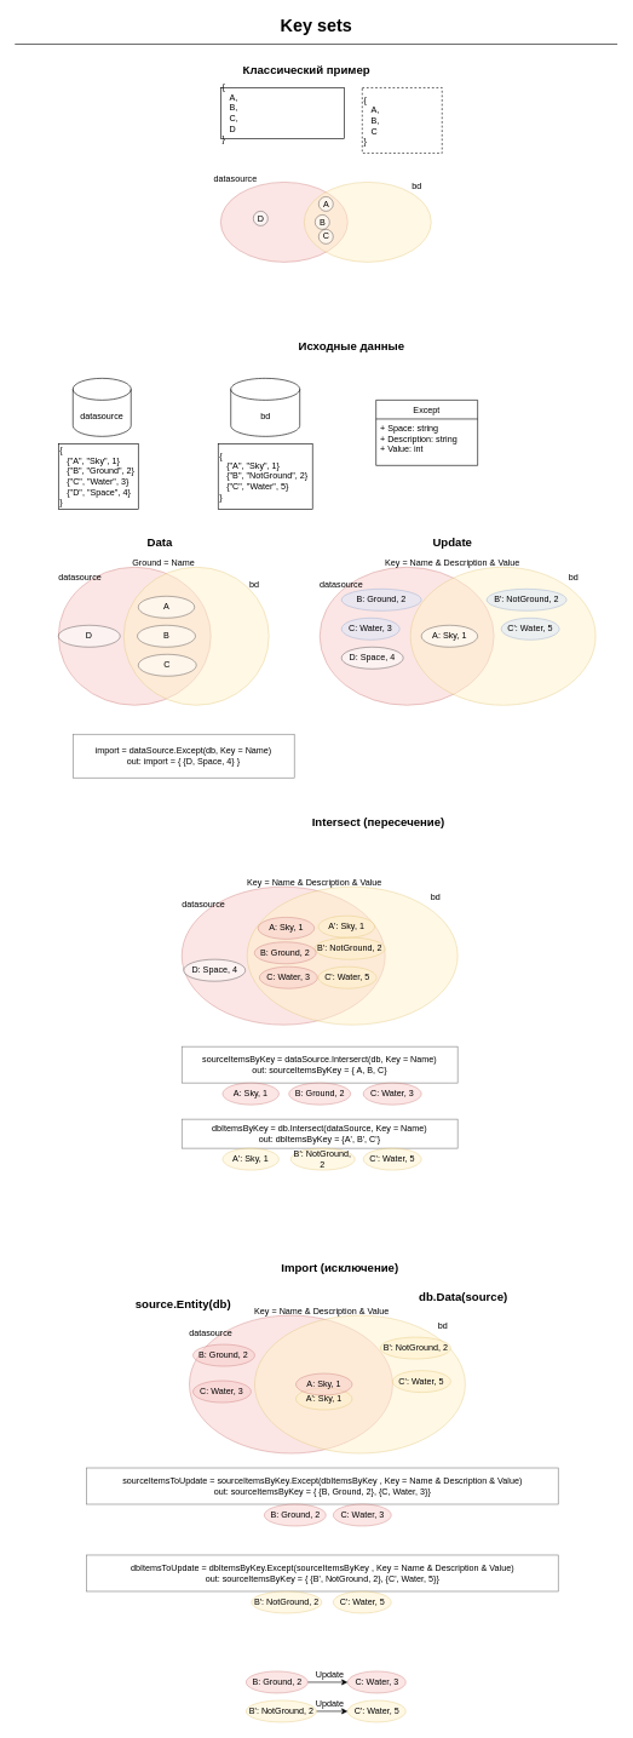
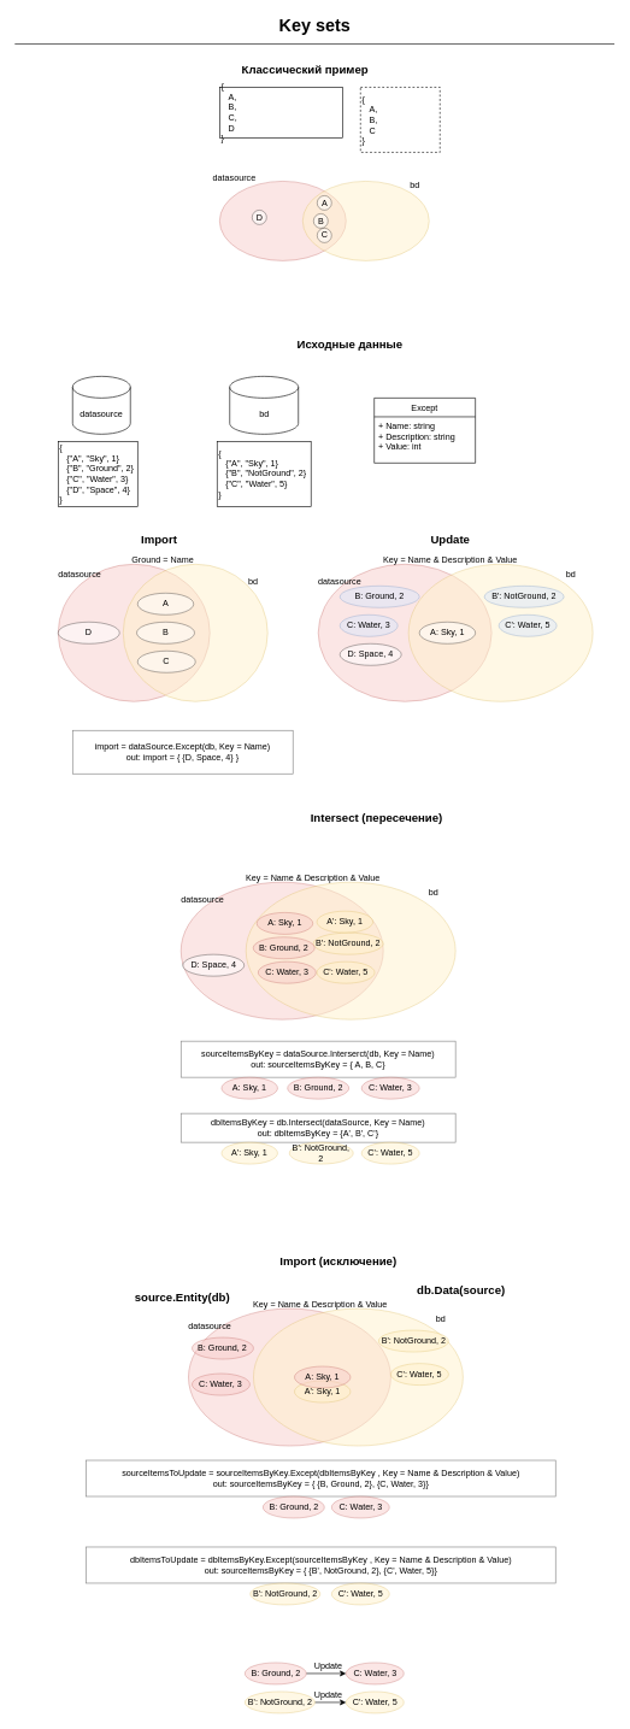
  <mxCell id="0" />
  <mxCell id="1" parent="0" />
  <mxCell id="2" value="datasource" style="shape=cylinder3;whiteSpace=wrap;html=1;boundedLbl=1;backgroundOutline=1;size=15;" vertex="1" parent="1"><mxGeometry x="100" y="520" width="80" height="80" as="geometry" /></mxCell>
  <mxCell id="3" value="bd" style="shape=cylinder3;whiteSpace=wrap;html=1;boundedLbl=1;backgroundOutline=1;size=15;" vertex="1" parent="1"><mxGeometry x="317.5" y="520" width="95" height="80" as="geometry" /></mxCell>
  <mxCell id="4" value="Except" style="swimlane;fontStyle=0;childLayout=stackLayout;horizontal=1;startSize=26;fillColor=none;horizontalStack=0;resizeParent=1;resizeParentMax=0;resizeLast=0;collapsible=1;marginBottom=0;" vertex="1" parent="1"><mxGeometry x="517.5" y="550" width="140" height="90" as="geometry" /></mxCell>
- <mxCell id="5" value="+ Space: string&#10;+ Description: string&#10;+ Value: int" style="text;strokeColor=none;fillColor=none;align=left;verticalAlign=top;spacingLeft=4;spacingRight=4;overflow=hidden;rotatable=0;points=[[0,0.5],[1,0.5]];portConstraint=eastwest;" vertex="1" parent="4"><mxGeometry y="26" width="140" height="64" as="geometry" /></mxCell>
+ <mxCell id="5" value="+ Name: string&#10;+ Description: string&#10;+ Value: int" style="text;strokeColor=none;fillColor=none;align=left;verticalAlign=top;spacingLeft=4;spacingRight=4;overflow=hidden;rotatable=0;points=[[0,0.5],[1,0.5]];portConstraint=eastwest;" vertex="1" parent="4"><mxGeometry y="26" width="140" height="64" as="geometry" /></mxCell>
  <mxCell id="6" value="{&lt;br&gt;&amp;nbsp; &amp;nbsp;{&quot;A&quot;, &quot;Sky&quot;, 1}&lt;br&gt;&amp;nbsp; &amp;nbsp;{&quot;B&quot;, &quot;Ground&quot;, 2}&lt;br&gt;&amp;nbsp; &amp;nbsp;{&quot;C&quot;, &quot;Water&quot;, 3}&lt;br&gt;&amp;nbsp; &amp;nbsp;{&quot;D&quot;, &quot;Space&quot;, 4}&lt;br&gt;}" style="html=1;align=left;" vertex="1" parent="1"><mxGeometry x="80" y="610" width="110" height="90" as="geometry" /></mxCell>
  <mxCell id="7" value="{&lt;br&gt;&amp;nbsp; &amp;nbsp;{&quot;A&quot;, &quot;Sky&quot;, 1}&lt;br&gt;&amp;nbsp; &amp;nbsp;{&quot;B&quot;, &quot;NotGround&quot;, 2}&lt;br&gt;&amp;nbsp; &amp;nbsp;{&quot;C&quot;, &quot;Water&quot;, 5}&lt;br&gt;}" style="html=1;align=left;" vertex="1" parent="1"><mxGeometry x="300" y="610" width="130" height="90" as="geometry" /></mxCell>
  <mxCell id="8" value="" style="ellipse;whiteSpace=wrap;html=1;fillColor=#f8cecc;strokeColor=#b85450;opacity=50;" vertex="1" parent="1"><mxGeometry x="80" y="780" width="210" height="190" as="geometry" /></mxCell>
  <mxCell id="9" value="" style="ellipse;whiteSpace=wrap;html=1;fillColor=#fff2cc;strokeColor=#d6b656;opacity=50;" vertex="1" parent="1"><mxGeometry x="170" y="780" width="200" height="190" as="geometry" /></mxCell>
- <mxCell id="10" value="Data" style="text;html=1;strokeColor=none;fillColor=none;align=center;verticalAlign=middle;whiteSpace=wrap;rounded=0;opacity=50;fontSize=16;fontStyle=1" vertex="1" parent="1"><mxGeometry x="190" y="730" width="60" height="30" as="geometry" /></mxCell>
+ <mxCell id="10" value="Import" style="text;html=1;strokeColor=none;fillColor=none;align=center;verticalAlign=middle;whiteSpace=wrap;rounded=0;opacity=50;fontSize=16;fontStyle=1" vertex="1" parent="1"><mxGeometry x="190" y="730" width="60" height="30" as="geometry" /></mxCell>
  <mxCell id="11" value="" style="ellipse;whiteSpace=wrap;html=1;fillColor=#f8cecc;strokeColor=#b85450;opacity=50;" vertex="1" parent="1"><mxGeometry x="440" y="780" width="240" height="190" as="geometry" /></mxCell>
  <mxCell id="12" value="" style="ellipse;whiteSpace=wrap;html=1;fillColor=#fff2cc;strokeColor=#d6b656;opacity=50;" vertex="1" parent="1"><mxGeometry x="565" y="780" width="255" height="190" as="geometry" /></mxCell>
  <mxCell id="13" value="Update" style="text;html=1;strokeColor=none;fillColor=none;align=center;verticalAlign=middle;whiteSpace=wrap;rounded=0;opacity=50;fontSize=16;fontStyle=1" vertex="1" parent="1"><mxGeometry x="593.13" y="730" width="60" height="30" as="geometry" /></mxCell>
  <mxCell id="14" value="datasource" style="text;html=1;strokeColor=none;fillColor=none;align=center;verticalAlign=middle;whiteSpace=wrap;rounded=0;fontSize=12;opacity=50;" vertex="1" parent="1"><mxGeometry x="80" y="780" width="60" height="30" as="geometry" /></mxCell>
  <mxCell id="15" value="bd" style="text;html=1;strokeColor=none;fillColor=none;align=center;verticalAlign=middle;whiteSpace=wrap;rounded=0;fontSize=12;opacity=50;" vertex="1" parent="1"><mxGeometry x="320" y="790" width="60" height="30" as="geometry" /></mxCell>
  <mxCell id="16" value="datasource" style="text;html=1;strokeColor=none;fillColor=none;align=center;verticalAlign=middle;whiteSpace=wrap;rounded=0;fontSize=12;opacity=50;" vertex="1" parent="1"><mxGeometry x="440" y="790" width="60" height="30" as="geometry" /></mxCell>
  <mxCell id="17" value="bd" style="text;html=1;strokeColor=none;fillColor=none;align=center;verticalAlign=middle;whiteSpace=wrap;rounded=0;fontSize=12;opacity=50;" vertex="1" parent="1"><mxGeometry x="760" y="780" width="60" height="30" as="geometry" /></mxCell>
  <mxCell id="18" value="" style="ellipse;whiteSpace=wrap;html=1;fillColor=#f8cecc;strokeColor=#b85450;opacity=50;" vertex="1" parent="1"><mxGeometry x="303.5" y="250" width="175" height="110" as="geometry" /></mxCell>
  <mxCell id="19" value="" style="ellipse;whiteSpace=wrap;html=1;fillColor=#fff2cc;strokeColor=#d6b656;opacity=50;" vertex="1" parent="1"><mxGeometry x="418.5" y="250" width="175" height="110" as="geometry" /></mxCell>
  <mxCell id="20" value="bd" style="text;html=1;strokeColor=none;fillColor=none;align=center;verticalAlign=middle;whiteSpace=wrap;rounded=0;fontSize=12;opacity=50;" vertex="1" parent="1"><mxGeometry x="543.5" y="240" width="60" height="30" as="geometry" /></mxCell>
  <mxCell id="21" value="datasource" style="text;html=1;strokeColor=none;fillColor=none;align=center;verticalAlign=middle;whiteSpace=wrap;rounded=0;fontSize=12;opacity=50;" vertex="1" parent="1"><mxGeometry x="293.5" y="230" width="60" height="30" as="geometry" /></mxCell>
  <mxCell id="22" value="{&lt;br&gt;&amp;nbsp; &amp;nbsp;A, &lt;br&gt;&amp;nbsp; &amp;nbsp;B, &lt;br&gt;&amp;nbsp; &amp;nbsp;C, &lt;br&gt;&amp;nbsp; &amp;nbsp;D&lt;br&gt;}" style="html=1;align=left;" vertex="1" parent="1"><mxGeometry x="303.5" y="120" width="170" height="70" as="geometry" /></mxCell>
  <mxCell id="23" value="{&lt;br&gt;&amp;nbsp; &amp;nbsp;A, &lt;br&gt;&amp;nbsp; &amp;nbsp;B, &lt;br&gt;&amp;nbsp; &amp;nbsp;C&lt;br&gt;}" style="html=1;align=left;dashed=1;" vertex="1" parent="1"><mxGeometry x="498.5" y="120" width="110" height="90" as="geometry" /></mxCell>
  <mxCell id="24" value="A" style="ellipse;whiteSpace=wrap;html=1;aspect=fixed;fontSize=12;opacity=50;" vertex="1" parent="1"><mxGeometry x="438.5" y="270" width="20" height="20" as="geometry" /></mxCell>
  <mxCell id="25" value="B" style="ellipse;whiteSpace=wrap;html=1;aspect=fixed;fontSize=12;opacity=50;" vertex="1" parent="1"><mxGeometry x="433.5" y="295" width="20" height="20" as="geometry" /></mxCell>
  <mxCell id="26" value="C" style="ellipse;whiteSpace=wrap;html=1;aspect=fixed;fontSize=12;opacity=50;" vertex="1" parent="1"><mxGeometry x="438.5" y="315" width="20" height="20" as="geometry" /></mxCell>
  <mxCell id="27" value="D" style="ellipse;whiteSpace=wrap;html=1;aspect=fixed;fontSize=12;opacity=50;" vertex="1" parent="1"><mxGeometry x="348.5" y="290" width="20" height="20" as="geometry" /></mxCell>
  <mxCell id="28" value="A" style="ellipse;whiteSpace=wrap;html=1;fontSize=12;opacity=50;" vertex="1" parent="1"><mxGeometry x="190" y="820" width="77.5" height="30" as="geometry" /></mxCell>
  <mxCell id="29" value="C" style="ellipse;whiteSpace=wrap;html=1;fontSize=12;opacity=50;" vertex="1" parent="1"><mxGeometry x="190" y="900" width="80" height="30" as="geometry" /></mxCell>
  <mxCell id="30" value="B" style="ellipse;whiteSpace=wrap;html=1;fontSize=12;opacity=50;" vertex="1" parent="1"><mxGeometry x="188.75" y="860" width="80" height="30" as="geometry" /></mxCell>
  <mxCell id="31" value="D" style="ellipse;whiteSpace=wrap;html=1;fontSize=12;opacity=50;" vertex="1" parent="1"><mxGeometry x="80" y="860" width="85" height="30" as="geometry" /></mxCell>
  <mxCell id="32" value="Ground = Name" style="text;html=1;strokeColor=none;fillColor=none;align=center;verticalAlign=middle;whiteSpace=wrap;rounded=0;fontSize=12;opacity=50;" vertex="1" parent="1"><mxGeometry x="170" y="760" width="110" height="30" as="geometry" /></mxCell>
  <mxCell id="33" value="A: Sky, 1" style="ellipse;whiteSpace=wrap;html=1;fontSize=12;opacity=50;" vertex="1" parent="1"><mxGeometry x="580" y="860" width="77.5" height="30" as="geometry" /></mxCell>
  <mxCell id="34" value="B': NotGround, 2" style="ellipse;whiteSpace=wrap;html=1;fontSize=12;opacity=50;fillColor=#dae8fc;strokeColor=#6c8ebf;" vertex="1" parent="1"><mxGeometry x="670" y="810" width="110" height="30" as="geometry" /></mxCell>
  <mxCell id="35" value="C: Water, 3" style="ellipse;whiteSpace=wrap;html=1;fontSize=12;opacity=50;fillColor=#dae8fc;strokeColor=#6c8ebf;" vertex="1" parent="1"><mxGeometry x="470" y="850" width="80" height="30" as="geometry" /></mxCell>
  <mxCell id="36" value="D: Space, 4" style="ellipse;whiteSpace=wrap;html=1;fontSize=12;opacity=50;" vertex="1" parent="1"><mxGeometry x="470" y="890" width="85" height="30" as="geometry" /></mxCell>
  <mxCell id="37" value="B: Ground, 2" style="ellipse;whiteSpace=wrap;html=1;fontSize=12;opacity=50;fillColor=#dae8fc;strokeColor=#6c8ebf;" vertex="1" parent="1"><mxGeometry x="470" y="810" width="110" height="30" as="geometry" /></mxCell>
  <mxCell id="38" value="C': Water, 5" style="ellipse;whiteSpace=wrap;html=1;fontSize=12;opacity=50;fillColor=#dae8fc;strokeColor=#6c8ebf;" vertex="1" parent="1"><mxGeometry x="690" y="850" width="80" height="30" as="geometry" /></mxCell>
  <mxCell id="39" value="Key = Name &amp;amp; Description &amp;amp; Value" style="text;html=1;strokeColor=none;fillColor=none;align=center;verticalAlign=middle;whiteSpace=wrap;rounded=0;fontSize=12;opacity=50;" vertex="1" parent="1"><mxGeometry x="510" y="760" width="226.25" height="30" as="geometry" /></mxCell>
  <mxCell id="40" style="edgeStyle=orthogonalEdgeStyle;rounded=0;orthogonalLoop=1;jettySize=auto;html=1;exitX=0.5;exitY=1;exitDx=0;exitDy=0;fontSize=12;" edge="1" parent="1" source="29" target="29"><mxGeometry relative="1" as="geometry" /></mxCell>
  <mxCell id="41" value="&lt;font style=&quot;font-size: 20px;&quot;&gt;&lt;b style=&quot;font-size: 24px;&quot;&gt;Key sets&lt;/b&gt;&lt;/font&gt;" style="text;html=1;strokeColor=none;fillColor=none;align=center;verticalAlign=middle;whiteSpace=wrap;rounded=0;fontSize=20;opacity=50;" vertex="1" parent="1"><mxGeometry x="293" y="20" width="285" height="30" as="geometry" /></mxCell>
  <mxCell id="42" value="" style="endArrow=none;html=1;rounded=0;fontSize=24;" edge="1" parent="1"><mxGeometry width="50" height="50" relative="1" as="geometry"><mxPoint x="20" y="60" as="sourcePoint" /><mxPoint x="850" y="60" as="targetPoint" /></mxGeometry></mxCell>
  <mxCell id="43" value="import = dataSource.Except(db, Key = Name)&lt;br&gt;out: import = { {D, Space, 4} }" style="rounded=0;whiteSpace=wrap;html=1;fontSize=12;opacity=50;" vertex="1" parent="1"><mxGeometry x="100" y="1010" width="305" height="60" as="geometry" /></mxCell>
  <mxCell id="44" value="sourceItemsByKey = dataSource.Interserct(db, Key = Name)&lt;br&gt;out: sourceItemsByKey = { A, B, C}" style="rounded=0;whiteSpace=wrap;html=1;fontSize=12;opacity=50;" vertex="1" parent="1"><mxGeometry x="250" y="1440" width="380" height="50" as="geometry" /></mxCell>
  <mxCell id="45" value="" style="ellipse;whiteSpace=wrap;html=1;fillColor=#f8cecc;strokeColor=#b85450;opacity=50;" vertex="1" parent="1"><mxGeometry x="250" y="1220" width="280" height="190" as="geometry" /></mxCell>
  <mxCell id="46" value="" style="ellipse;whiteSpace=wrap;html=1;fillColor=#fff2cc;strokeColor=#d6b656;opacity=50;" vertex="1" parent="1"><mxGeometry x="340" y="1220" width="290" height="190" as="geometry" /></mxCell>
  <mxCell id="47" value="Intersect (пересечение)" style="text;html=1;strokeColor=none;fillColor=none;align=center;verticalAlign=middle;whiteSpace=wrap;rounded=0;opacity=50;fontSize=16;fontStyle=1" vertex="1" parent="1"><mxGeometry x="422.5" y="1115" width="195.78" height="30" as="geometry" /></mxCell>
  <mxCell id="48" value="datasource" style="text;html=1;strokeColor=none;fillColor=none;align=center;verticalAlign=middle;whiteSpace=wrap;rounded=0;fontSize=12;opacity=50;" vertex="1" parent="1"><mxGeometry x="250" y="1230" width="60" height="30" as="geometry" /></mxCell>
  <mxCell id="49" value="bd" style="text;html=1;strokeColor=none;fillColor=none;align=center;verticalAlign=middle;whiteSpace=wrap;rounded=0;fontSize=12;opacity=50;" vertex="1" parent="1"><mxGeometry x="570" y="1220" width="60" height="30" as="geometry" /></mxCell>
  <mxCell id="50" value="A': Sky, 1" style="ellipse;whiteSpace=wrap;html=1;fontSize=12;opacity=50;fillColor=#fff2cc;strokeColor=#d6b656;" vertex="1" parent="1"><mxGeometry x="438.13" y="1260" width="77.5" height="30" as="geometry" /></mxCell>
  <mxCell id="51" value="B': NotGround, 2" style="ellipse;whiteSpace=wrap;html=1;fontSize=12;opacity=50;fillColor=#fff2cc;strokeColor=#d6b656;" vertex="1" parent="1"><mxGeometry x="433.13" y="1290" width="96.87" height="30" as="geometry" /></mxCell>
  <mxCell id="52" value="C: Water, 3" style="ellipse;whiteSpace=wrap;html=1;fontSize=12;opacity=50;fillColor=#f8cecc;strokeColor=#b85450;" vertex="1" parent="1"><mxGeometry x="356.88" y="1330" width="80" height="30" as="geometry" /></mxCell>
  <mxCell id="53" value="D: Space, 4" style="ellipse;whiteSpace=wrap;html=1;fontSize=12;opacity=50;" vertex="1" parent="1"><mxGeometry x="252.5" y="1320" width="85" height="30" as="geometry" /></mxCell>
  <mxCell id="54" value="B: Ground, 2" style="ellipse;whiteSpace=wrap;html=1;fontSize=12;opacity=50;fillColor=#f8cecc;strokeColor=#b85450;" vertex="1" parent="1"><mxGeometry x="350" y="1296" width="85" height="30" as="geometry" /></mxCell>
  <mxCell id="55" value="C': Water, 5" style="ellipse;whiteSpace=wrap;html=1;fontSize=12;opacity=50;fillColor=#fff2cc;strokeColor=#d6b656;" vertex="1" parent="1"><mxGeometry x="438.13" y="1330" width="80" height="30" as="geometry" /></mxCell>
  <mxCell id="56" value="Key = Name &amp;amp; Description &amp;amp; Value" style="text;html=1;strokeColor=none;fillColor=none;align=center;verticalAlign=middle;whiteSpace=wrap;rounded=0;fontSize=12;opacity=50;" vertex="1" parent="1"><mxGeometry x="320" y="1200" width="226.25" height="30" as="geometry" /></mxCell>
  <mxCell id="57" value="A: Sky, 1" style="ellipse;whiteSpace=wrap;html=1;fontSize=12;opacity=50;fillColor=#f8cecc;strokeColor=#b85450;" vertex="1" parent="1"><mxGeometry x="355" y="1262" width="77.5" height="30" as="geometry" /></mxCell>
  <mxCell id="58" value="A: Sky, 1" style="ellipse;whiteSpace=wrap;html=1;fontSize=12;opacity=50;fillColor=#f8cecc;strokeColor=#b85450;" vertex="1" parent="1"><mxGeometry x="306.25" y="1490" width="77.5" height="30" as="geometry" /></mxCell>
  <mxCell id="59" value="B: Ground, 2" style="ellipse;whiteSpace=wrap;html=1;fontSize=12;opacity=50;fillColor=#f8cecc;strokeColor=#b85450;" vertex="1" parent="1"><mxGeometry x="397.5" y="1490" width="85" height="30" as="geometry" /></mxCell>
  <mxCell id="60" value="C: Water, 3" style="ellipse;whiteSpace=wrap;html=1;fontSize=12;opacity=50;fillColor=#f8cecc;strokeColor=#b85450;" vertex="1" parent="1"><mxGeometry x="500" y="1490" width="80" height="30" as="geometry" /></mxCell>
  <mxCell id="61" value="dbItemsByKey = db.Intersect(dataSource, Key = Name)&lt;br&gt;out: dbItemsByKey = {A', B', C'}" style="rounded=0;whiteSpace=wrap;html=1;fontSize=12;opacity=50;" vertex="1" parent="1"><mxGeometry x="250" y="1540" width="380" height="40" as="geometry" /></mxCell>
  <mxCell id="62" value="A': Sky, 1" style="ellipse;whiteSpace=wrap;html=1;fontSize=12;opacity=50;fillColor=#fff2cc;strokeColor=#d6b656;" vertex="1" parent="1"><mxGeometry x="306.25" y="1580" width="77.5" height="30" as="geometry" /></mxCell>
  <mxCell id="63" value="B': NotGround, 2" style="ellipse;whiteSpace=wrap;html=1;fontSize=12;opacity=50;fillColor=#fff2cc;strokeColor=#d6b656;" vertex="1" parent="1"><mxGeometry x="400" y="1580" width="88.43" height="30" as="geometry" /></mxCell>
  <mxCell id="64" value="C': Water, 5" style="ellipse;whiteSpace=wrap;html=1;fontSize=12;opacity=50;fillColor=#fff2cc;strokeColor=#d6b656;" vertex="1" parent="1"><mxGeometry x="500" y="1580" width="80" height="30" as="geometry" /></mxCell>
  <mxCell id="65" value="sourceItemsToUpdate&amp;nbsp;= sourceItemsByKey.Except(dbItemsByKey&amp;nbsp;, Key = Name &amp;amp; Description &amp;amp; Value)&lt;br&gt;out: sourceItemsByKey = { {B, Ground, 2}, {C, Water, 3}}" style="rounded=0;whiteSpace=wrap;html=1;fontSize=12;opacity=50;" vertex="1" parent="1"><mxGeometry x="118.51" y="2020" width="650" height="50" as="geometry" /></mxCell>
  <mxCell id="66" value="" style="ellipse;whiteSpace=wrap;html=1;fillColor=#f8cecc;strokeColor=#b85450;opacity=50;" vertex="1" parent="1"><mxGeometry x="260.39" y="1810" width="280" height="190" as="geometry" /></mxCell>
  <mxCell id="67" value="" style="ellipse;whiteSpace=wrap;html=1;fillColor=#fff2cc;strokeColor=#d6b656;opacity=50;" vertex="1" parent="1"><mxGeometry x="350.39" y="1810" width="290" height="190" as="geometry" /></mxCell>
  <mxCell id="68" value="source.Entity(db)" style="text;html=1;strokeColor=none;fillColor=none;align=center;verticalAlign=middle;whiteSpace=wrap;rounded=0;opacity=50;fontSize=16;fontStyle=1" vertex="1" parent="1"><mxGeometry x="164.22" y="1780" width="175.78" height="30" as="geometry" /></mxCell>
  <mxCell id="69" value="datasource" style="text;html=1;strokeColor=none;fillColor=none;align=center;verticalAlign=middle;whiteSpace=wrap;rounded=0;fontSize=12;opacity=50;" vertex="1" parent="1"><mxGeometry x="260.39" y="1820" width="60" height="30" as="geometry" /></mxCell>
  <mxCell id="70" value="bd" style="text;html=1;strokeColor=none;fillColor=none;align=center;verticalAlign=middle;whiteSpace=wrap;rounded=0;fontSize=12;opacity=50;" vertex="1" parent="1"><mxGeometry x="580.39" y="1810" width="60" height="30" as="geometry" /></mxCell>
  <mxCell id="71" value="A': Sky, 1" style="ellipse;whiteSpace=wrap;html=1;fontSize=12;opacity=50;fillColor=#fff2cc;strokeColor=#d6b656;" vertex="1" parent="1"><mxGeometry x="407.11" y="1910" width="77.5" height="30" as="geometry" /></mxCell>
  <mxCell id="72" value="B': NotGround, 2" style="ellipse;whiteSpace=wrap;html=1;fontSize=12;opacity=50;fillColor=#fff2cc;strokeColor=#d6b656;" vertex="1" parent="1"><mxGeometry x="523.52" y="1840" width="96.87" height="30" as="geometry" /></mxCell>
  <mxCell id="73" value="C: Water, 3" style="ellipse;whiteSpace=wrap;html=1;fontSize=12;opacity=50;fillColor=#f8cecc;strokeColor=#b85450;" vertex="1" parent="1"><mxGeometry x="265.39" y="1900" width="80" height="30" as="geometry" /></mxCell>
  <mxCell id="74" value="B: Ground, 2" style="ellipse;whiteSpace=wrap;html=1;fontSize=12;opacity=50;fillColor=#f8cecc;strokeColor=#b85450;" vertex="1" parent="1"><mxGeometry x="265.39" y="1850" width="85" height="30" as="geometry" /></mxCell>
  <mxCell id="75" value="C': Water, 5" style="ellipse;whiteSpace=wrap;html=1;fontSize=12;opacity=50;fillColor=#fff2cc;strokeColor=#d6b656;" vertex="1" parent="1"><mxGeometry x="540.39" y="1886" width="80" height="30" as="geometry" /></mxCell>
  <mxCell id="76" value="Key = Name &amp;amp; Description &amp;amp; Value" style="text;html=1;strokeColor=none;fillColor=none;align=center;verticalAlign=middle;whiteSpace=wrap;rounded=0;fontSize=12;opacity=50;" vertex="1" parent="1"><mxGeometry x="330.39" y="1790" width="226.25" height="30" as="geometry" /></mxCell>
  <mxCell id="77" value="A: Sky, 1" style="ellipse;whiteSpace=wrap;html=1;fontSize=12;opacity=50;fillColor=#f8cecc;strokeColor=#b85450;" vertex="1" parent="1"><mxGeometry x="407.11" y="1890" width="77.5" height="30" as="geometry" /></mxCell>
  <mxCell id="78" value="dbItemsToUpdate = dbItemsByKey.Except(sourceItemsByKey , Key = Name &amp;amp; Description &amp;amp; Value)&lt;br&gt;out: sourceItemsByKey = { {B', NotGround, 2}, {C', Water, 5}}" style="rounded=0;whiteSpace=wrap;html=1;fontSize=12;opacity=50;" vertex="1" parent="1"><mxGeometry x="118.51" y="2140" width="650" height="50" as="geometry" /></mxCell>
  <mxCell id="79" value="B: Ground, 2" style="ellipse;whiteSpace=wrap;html=1;fontSize=12;opacity=50;fillColor=#f8cecc;strokeColor=#b85450;" vertex="1" parent="1"><mxGeometry x="363.51" y="2070" width="85" height="30" as="geometry" /></mxCell>
  <mxCell id="80" value="C: Water, 3" style="ellipse;whiteSpace=wrap;html=1;fontSize=12;opacity=50;fillColor=#f8cecc;strokeColor=#b85450;" vertex="1" parent="1"><mxGeometry x="458.51" y="2070" width="80" height="30" as="geometry" /></mxCell>
  <mxCell id="81" value="B': NotGround, 2" style="ellipse;whiteSpace=wrap;html=1;fontSize=12;opacity=50;fillColor=#fff2cc;strokeColor=#d6b656;" vertex="1" parent="1"><mxGeometry x="345.86" y="2190" width="96.87" height="30" as="geometry" /></mxCell>
  <mxCell id="82" value="C': Water, 5" style="ellipse;whiteSpace=wrap;html=1;fontSize=12;opacity=50;fillColor=#fff2cc;strokeColor=#d6b656;" vertex="1" parent="1"><mxGeometry x="458.51" y="2190" width="80" height="30" as="geometry" /></mxCell>
  <mxCell id="83" style="edgeStyle=orthogonalEdgeStyle;rounded=0;orthogonalLoop=1;jettySize=auto;html=1;exitX=1;exitY=0.5;exitDx=0;exitDy=0;fontSize=12;" edge="1" parent="1" source="84" target="85"><mxGeometry relative="1" as="geometry" /></mxCell>
  <mxCell id="84" value="B: Ground, 2" style="ellipse;whiteSpace=wrap;html=1;fontSize=12;opacity=50;fillColor=#f8cecc;strokeColor=#b85450;" vertex="1" parent="1"><mxGeometry x="338.5" y="2300" width="85" height="30" as="geometry" /></mxCell>
  <mxCell id="85" value="C: Water, 3" style="ellipse;whiteSpace=wrap;html=1;fontSize=12;opacity=50;fillColor=#f8cecc;strokeColor=#b85450;" vertex="1" parent="1"><mxGeometry x="478.5" y="2300" width="80" height="30" as="geometry" /></mxCell>
  <mxCell id="86" style="edgeStyle=orthogonalEdgeStyle;rounded=0;orthogonalLoop=1;jettySize=auto;html=1;exitX=1;exitY=0.5;exitDx=0;exitDy=0;entryX=0;entryY=0.5;entryDx=0;entryDy=0;fontSize=12;" edge="1" parent="1" source="87" target="88"><mxGeometry relative="1" as="geometry" /></mxCell>
  <mxCell id="87" value="B': NotGround, 2" style="ellipse;whiteSpace=wrap;html=1;fontSize=12;opacity=50;fillColor=#fff2cc;strokeColor=#d6b656;" vertex="1" parent="1"><mxGeometry x="338.5" y="2340" width="96.87" height="30" as="geometry" /></mxCell>
  <mxCell id="88" value="C': Water, 5" style="ellipse;whiteSpace=wrap;html=1;fontSize=12;opacity=50;fillColor=#fff2cc;strokeColor=#d6b656;" vertex="1" parent="1"><mxGeometry x="478.5" y="2340" width="80" height="30" as="geometry" /></mxCell>
  <mxCell id="89" value="Update" style="text;html=1;strokeColor=none;fillColor=none;align=center;verticalAlign=middle;whiteSpace=wrap;rounded=0;fontSize=12;opacity=50;" vertex="1" parent="1"><mxGeometry x="423.5" y="2290" width="60" height="30" as="geometry" /></mxCell>
  <mxCell id="90" value="Update" style="text;html=1;strokeColor=none;fillColor=none;align=center;verticalAlign=middle;whiteSpace=wrap;rounded=0;fontSize=12;opacity=50;" vertex="1" parent="1"><mxGeometry x="423.5" y="2330" width="60" height="30" as="geometry" /></mxCell>
  <mxCell id="91" value="Классический пример" style="text;html=1;strokeColor=none;fillColor=none;align=center;verticalAlign=middle;whiteSpace=wrap;rounded=0;fontSize=16;opacity=50;fontStyle=1" vertex="1" parent="1"><mxGeometry x="281.13" y="80" width="282" height="30" as="geometry" /></mxCell>
  <mxCell id="92" value="Исходные данные" style="text;html=1;strokeColor=none;fillColor=none;align=center;verticalAlign=middle;whiteSpace=wrap;rounded=0;fontSize=16;opacity=50;fontStyle=1" vertex="1" parent="1"><mxGeometry x="342.5" y="460" width="282" height="30" as="geometry" /></mxCell>
  <mxCell id="93" value="db.Data(source)" style="text;html=1;strokeColor=none;fillColor=none;align=center;verticalAlign=middle;whiteSpace=wrap;rounded=0;opacity=50;fontSize=16;fontStyle=1" vertex="1" parent="1"><mxGeometry x="550.39" y="1770" width="175.78" height="30" as="geometry" /></mxCell>
  <mxCell id="94" value="Import (исключение)" style="text;html=1;strokeColor=none;fillColor=none;align=center;verticalAlign=middle;whiteSpace=wrap;rounded=0;opacity=50;fontSize=16;fontStyle=1" vertex="1" parent="1"><mxGeometry x="370" y="1730" width="195.78" height="30" as="geometry" /></mxCell>
